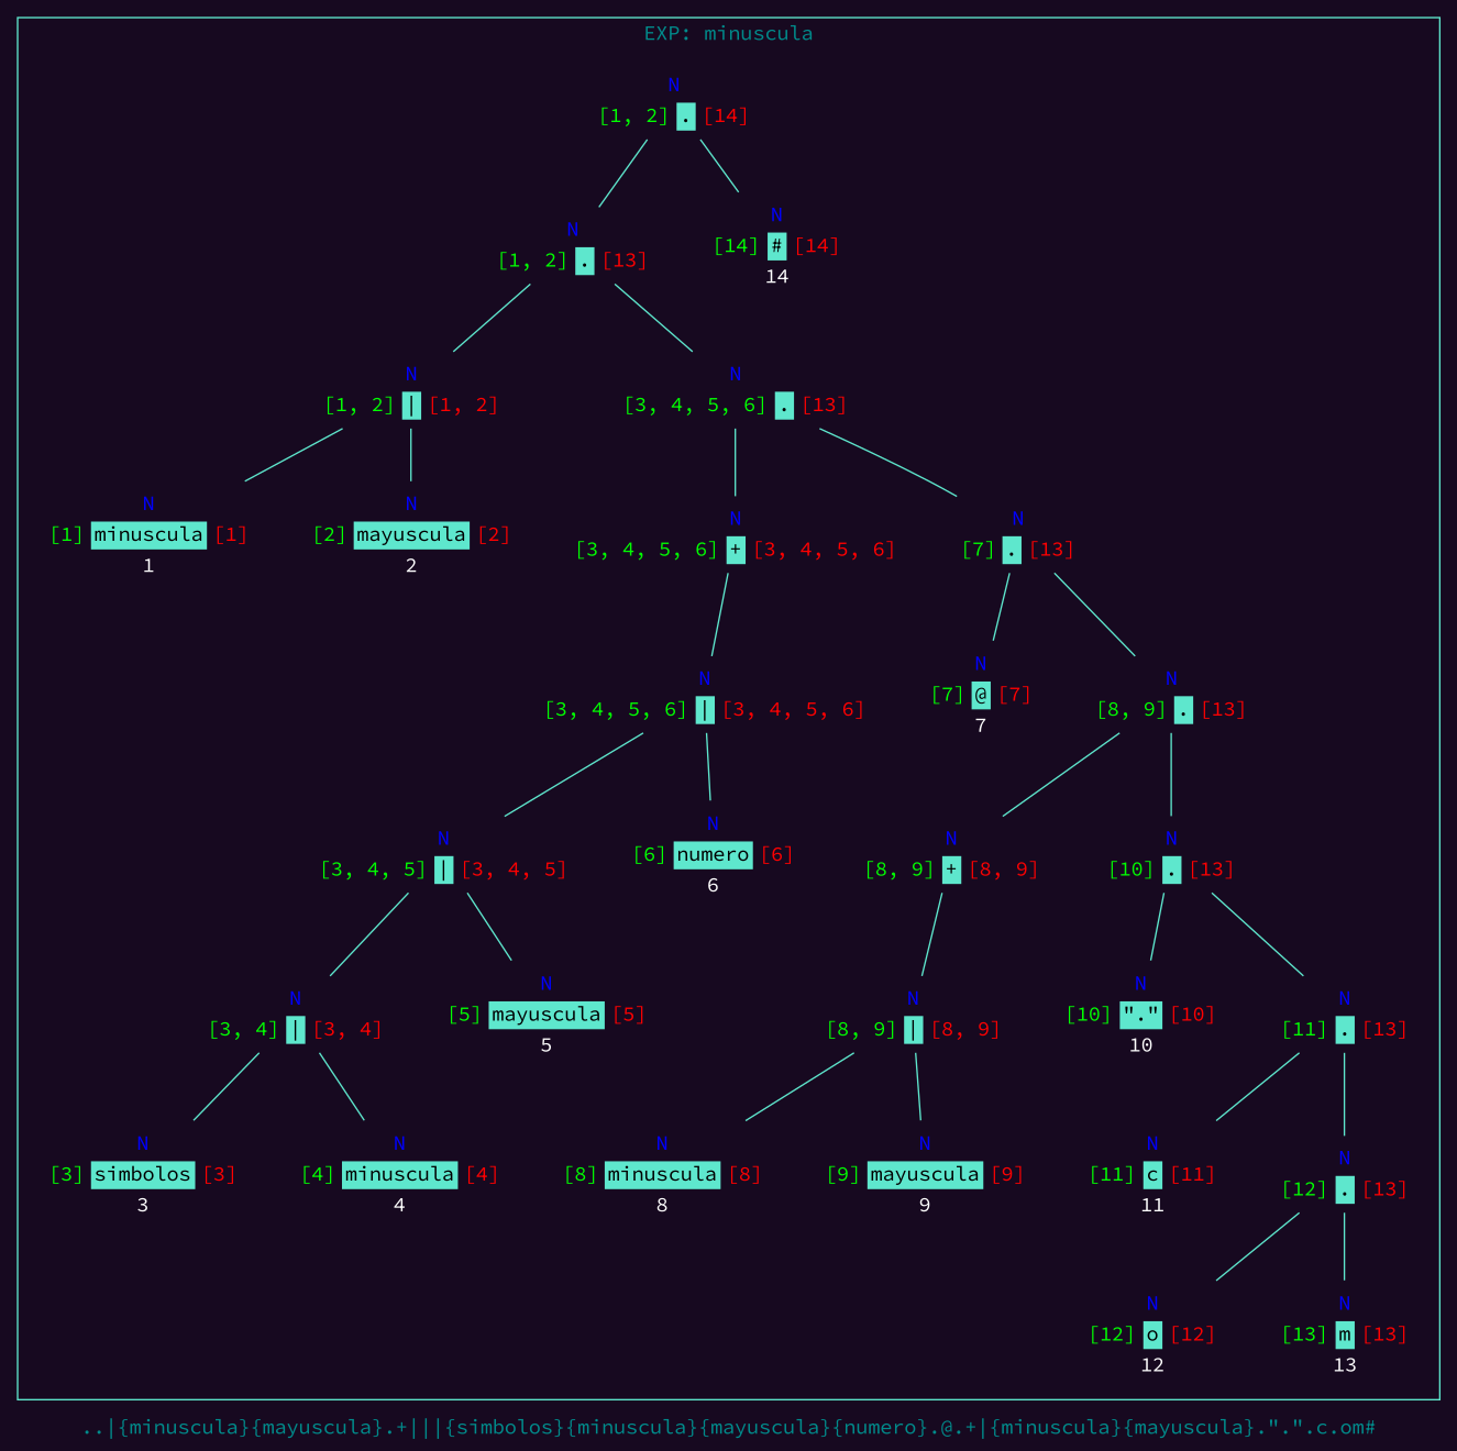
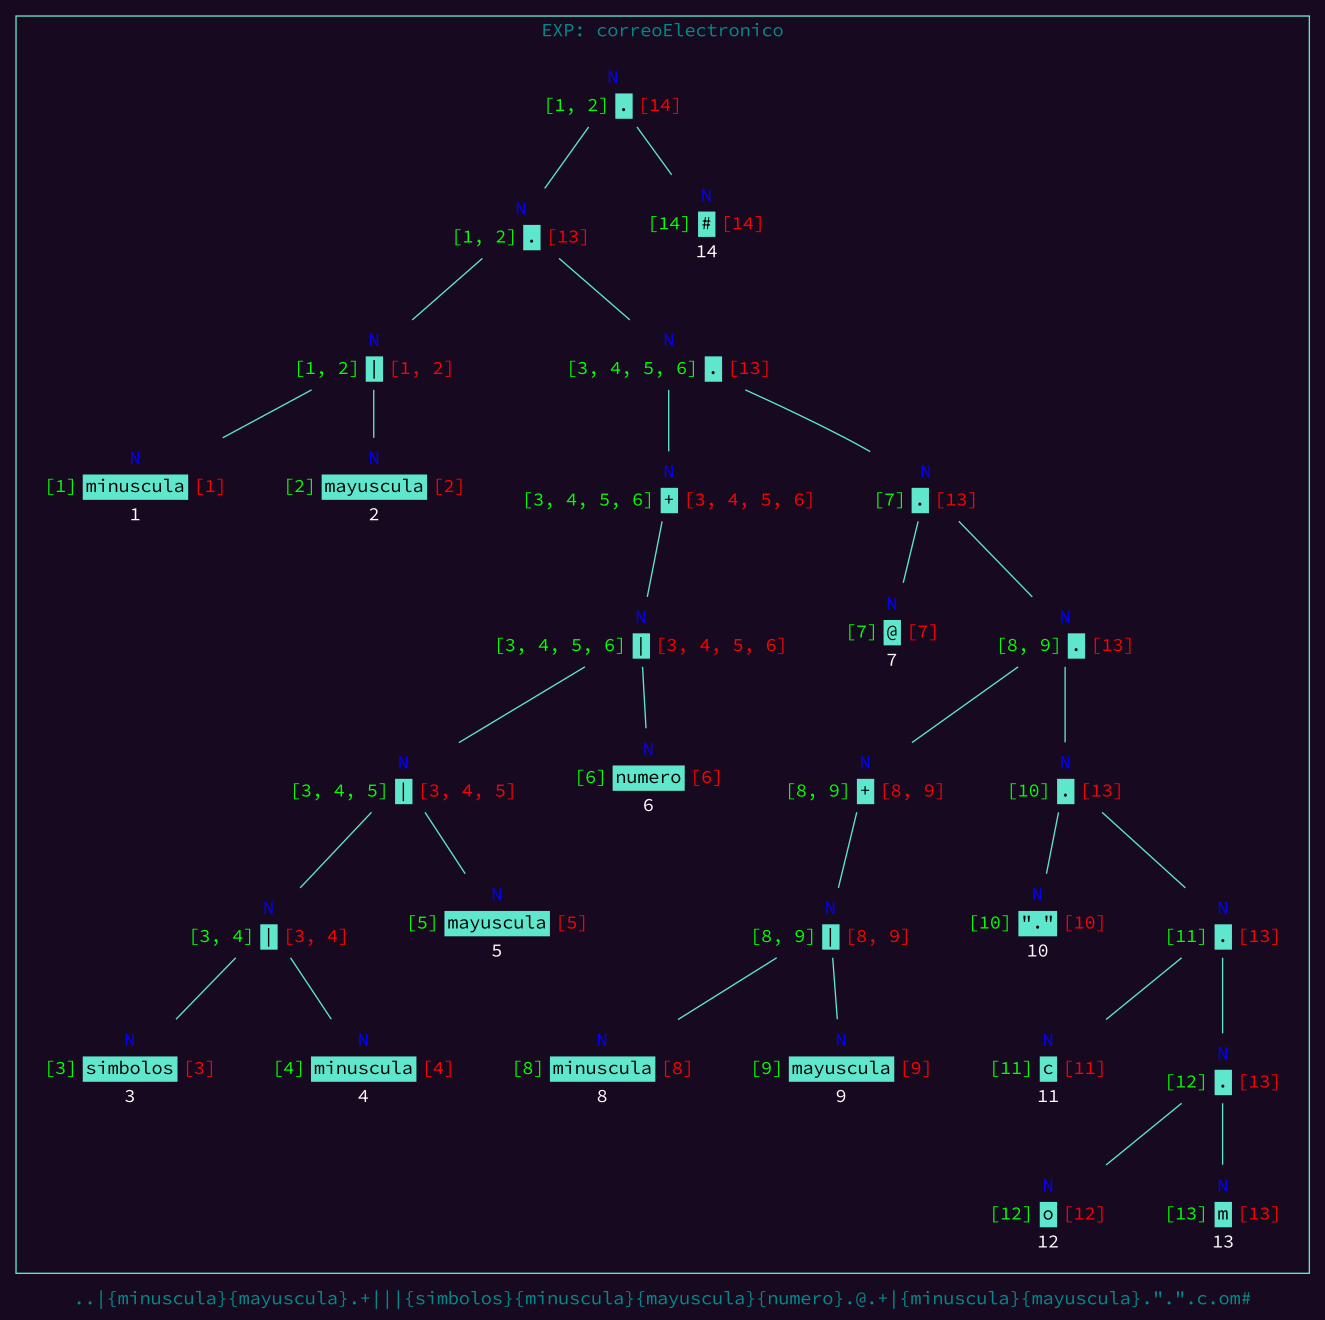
  graph {
    bgcolor="#170920"
    fontcolor=cyan4
    label="..|{minuscula}{mayuscula}.+|||{simbolos}{minuscula}{mayuscula}{numero}.@.+|{minuscula}{mayuscula}.\".\".c.om#"
    fontname="Source Code Pro"
    node [fontname="Source Code Pro" shape=none]
    edge [color="#5ee7cd" fontname="Source Code Pro"]
    n1 [label=<                 <table border="0">                     <tr><td colspan="3"><font color="blue">N</font></td></tr>                     <tr><td><font color="green">[1, 2]</font></td>                     <td bgcolor="#5ee7cd"><font color="black">.</font></td>                     <td ><font color="red">[14]</font></td></tr>                 </table>             >]
    n2 [label=<                 <table border="0">                     <tr><td colspan="3"><font color="blue">N</font></td></tr>                     <tr><td><font color="green">[1, 2]</font></td>                     <td bgcolor="#5ee7cd"><font color="black">.</font></td>                     <td ><font color="red">[13]</font></td></tr>                 </table>             >]
    n3 [label=<                 <table border="0">                     <tr><td colspan="3"><font color="blue">N</font></td></tr>                     <tr><td><font color="green">[14]</font></td>                     <td bgcolor="#5ee7cd"><font color="black">#</font></td>                     <td ><font color="red">[14]</font></td></tr>                     <tr><td colspan="3"><font color="white">14</font></td></tr>                 </table>             >]
    n4 [label=<                 <table border="0">                     <tr><td colspan="3"><font color="blue">N</font></td></tr>                     <tr><td><font color="green">[1, 2]</font></td>                     <td bgcolor="#5ee7cd"><font color="black">|</font></td>                     <td ><font color="red">[1, 2]</font></td></tr>                 </table>             >]
    n5 [label=<                 <table border="0">                     <tr><td colspan="3"><font color="blue">N</font></td></tr>                     <tr><td><font color="green">[3, 4, 5, 6]</font></td>                     <td bgcolor="#5ee7cd"><font color="black">.</font></td>                     <td ><font color="red">[13]</font></td></tr>                 </table>             >]
    n6 [label=<                 <table border="0">                     <tr><td colspan="3"><font color="blue">N</font></td></tr>                     <tr><td><font color="green">[1]</font></td>                     <td bgcolor="#5ee7cd"><font color="black">minuscula</font></td>                     <td ><font color="red">[1]</font></td></tr>                     <tr><td colspan="3"><font color="white">1</font></td></tr>                 </table>             >]
    n7 [label=<                 <table border="0">                     <tr><td colspan="3"><font color="blue">N</font></td></tr>                     <tr><td><font color="green">[2]</font></td>                     <td bgcolor="#5ee7cd"><font color="black">mayuscula</font></td>                     <td ><font color="red">[2]</font></td></tr>                     <tr><td colspan="3"><font color="white">2</font></td></tr>                 </table>             >]
    n8 [label=<                 <table border="0">                     <tr><td colspan="3"><font color="blue">N</font></td></tr>                     <tr><td><font color="green">[3, 4, 5, 6]</font></td>                     <td bgcolor="#5ee7cd"><font color="black">+</font></td>                     <td ><font color="red">[3, 4, 5, 6]</font></td></tr>                 </table>             >]
    n9 [label=<                 <table border="0">                     <tr><td colspan="3"><font color="blue">N</font></td></tr>                     <tr><td><font color="green">[7]</font></td>                     <td bgcolor="#5ee7cd"><font color="black">.</font></td>                     <td ><font color="red">[13]</font></td></tr>                 </table>             >]
    n10 [label=<                 <table border="0">                     <tr><td colspan="3"><font color="blue">N</font></td></tr>                     <tr><td><font color="green">[3, 4, 5, 6]</font></td>                     <td bgcolor="#5ee7cd"><font color="black">|</font></td>                     <td ><font color="red">[3, 4, 5, 6]</font></td></tr>                 </table>             >]
    n11 [label=<                 <table border="0">                     <tr><td colspan="3"><font color="blue">N</font></td></tr>                     <tr><td><font color="green">[7]</font></td>                     <td bgcolor="#5ee7cd"><font color="black">@</font></td>                     <td ><font color="red">[7]</font></td></tr>                     <tr><td colspan="3"><font color="white">7</font></td></tr>                 </table>             >]
    n12 [label=<                 <table border="0">                     <tr><td colspan="3"><font color="blue">N</font></td></tr>                     <tr><td><font color="green">[8, 9]</font></td>                     <td bgcolor="#5ee7cd"><font color="black">.</font></td>                     <td ><font color="red">[13]</font></td></tr>                 </table>             >]
    n13 [label=<                 <table border="0">                     <tr><td colspan="3"><font color="blue">N</font></td></tr>                     <tr><td><font color="green">[3, 4, 5]</font></td>                     <td bgcolor="#5ee7cd"><font color="black">|</font></td>                     <td ><font color="red">[3, 4, 5]</font></td></tr>                 </table>             >]
    n14 [label=<                 <table border="0">                     <tr><td colspan="3"><font color="blue">N</font></td></tr>                     <tr><td><font color="green">[6]</font></td>                     <td bgcolor="#5ee7cd"><font color="black">numero</font></td>                     <td ><font color="red">[6]</font></td></tr>                     <tr><td colspan="3"><font color="white">6</font></td></tr>                 </table>             >]
    n15 [label=<                 <table border="0">                     <tr><td colspan="3"><font color="blue">N</font></td></tr>                     <tr><td><font color="green">[3, 4]</font></td>                     <td bgcolor="#5ee7cd"><font color="black">|</font></td>                     <td ><font color="red">[3, 4]</font></td></tr>                 </table>             >]
    n16 [label=<                 <table border="0">                     <tr><td colspan="3"><font color="blue">N</font></td></tr>                     <tr><td><font color="green">[5]</font></td>                     <td bgcolor="#5ee7cd"><font color="black">mayuscula</font></td>                     <td ><font color="red">[5]</font></td></tr>                     <tr><td colspan="3"><font color="white">5</font></td></tr>                 </table>             >]
    n17 [label=<                 <table border="0">                     <tr><td colspan="3"><font color="blue">N</font></td></tr>                     <tr><td><font color="green">[3]</font></td>                     <td bgcolor="#5ee7cd"><font color="black">simbolos</font></td>                     <td ><font color="red">[3]</font></td></tr>                     <tr><td colspan="3"><font color="white">3</font></td></tr>                 </table>             >]
    n18 [label=<                 <table border="0">                     <tr><td colspan="3"><font color="blue">N</font></td></tr>                     <tr><td><font color="green">[4]</font></td>                     <td bgcolor="#5ee7cd"><font color="black">minuscula</font></td>                     <td ><font color="red">[4]</font></td></tr>                     <tr><td colspan="3"><font color="white">4</font></td></tr>                 </table>             >]
    n19 [label=<                 <table border="0">                     <tr><td colspan="3"><font color="blue">N</font></td></tr>                     <tr><td><font color="green">[8, 9]</font></td>                     <td bgcolor="#5ee7cd"><font color="black">+</font></td>                     <td ><font color="red">[8, 9]</font></td></tr>                 </table>             >]
    n20 [label=<                 <table border="0">                     <tr><td colspan="3"><font color="blue">N</font></td></tr>                     <tr><td><font color="green">[10]</font></td>                     <td bgcolor="#5ee7cd"><font color="black">.</font></td>                     <td ><font color="red">[13]</font></td></tr>                 </table>             >]
    n21 [label=<                 <table border="0">                     <tr><td colspan="3"><font color="blue">N</font></td></tr>                     <tr><td><font color="green">[8, 9]</font></td>                     <td bgcolor="#5ee7cd"><font color="black">|</font></td>                     <td ><font color="red">[8, 9]</font></td></tr>                 </table>             >]
    n22 [label=<                 <table border="0">                     <tr><td colspan="3"><font color="blue">N</font></td></tr>                     <tr><td><font color="green">[10]</font></td>                     <td bgcolor="#5ee7cd"><font color="black">"."</font></td>                     <td ><font color="red">[10]</font></td></tr>                     <tr><td colspan="3"><font color="white">10</font></td></tr>                 </table>             >]
    n23 [label=<                 <table border="0">                     <tr><td colspan="3"><font color="blue">N</font></td></tr>                     <tr><td><font color="green">[11]</font></td>                     <td bgcolor="#5ee7cd"><font color="black">.</font></td>                     <td ><font color="red">[13]</font></td></tr>                 </table>             >]
    n24 [label=<                 <table border="0">                     <tr><td colspan="3"><font color="blue">N</font></td></tr>                     <tr><td><font color="green">[8]</font></td>                     <td bgcolor="#5ee7cd"><font color="black">minuscula</font></td>                     <td ><font color="red">[8]</font></td></tr>                     <tr><td colspan="3"><font color="white">8</font></td></tr>                 </table>             >]
    n25 [label=<                 <table border="0">                     <tr><td colspan="3"><font color="blue">N</font></td></tr>                     <tr><td><font color="green">[9]</font></td>                     <td bgcolor="#5ee7cd"><font color="black">mayuscula</font></td>                     <td ><font color="red">[9]</font></td></tr>                     <tr><td colspan="3"><font color="white">9</font></td></tr>                 </table>             >]
    n26 [label=<                 <table border="0">                     <tr><td colspan="3"><font color="blue">N</font></td></tr>                     <tr><td><font color="green">[11]</font></td>                     <td bgcolor="#5ee7cd"><font color="black">c</font></td>                     <td ><font color="red">[11]</font></td></tr>                     <tr><td colspan="3"><font color="white">11</font></td></tr>                 </table>             >]
    n27 [label=<                 <table border="0">                     <tr><td colspan="3"><font color="blue">N</font></td></tr>                     <tr><td><font color="green">[12]</font></td>                     <td bgcolor="#5ee7cd"><font color="black">.</font></td>                     <td ><font color="red">[13]</font></td></tr>                 </table>             >]
    n28 [label=<                 <table border="0">                     <tr><td colspan="3"><font color="blue">N</font></td></tr>                     <tr><td><font color="green">[12]</font></td>                     <td bgcolor="#5ee7cd"><font color="black">o</font></td>                     <td ><font color="red">[12]</font></td></tr>                     <tr><td colspan="3"><font color="white">12</font></td></tr>                 </table>             >]
    n29 [label=<                 <table border="0">                     <tr><td colspan="3"><font color="blue">N</font></td></tr>                     <tr><td><font color="green">[13]</font></td>                     <td bgcolor="#5ee7cd"><font color="black">m</font></td>                     <td ><font color="red">[13]</font></td></tr>                     <tr><td colspan="3"><font color="white">13</font></td></tr>                 </table>             >]
    subgraph cluster_1 {
      color="#5ee7cd"
-     label="EXP: minuscula"
+     label="EXP: correoElectronico"
      n1
      n2
      n3
      n4
      n5
      n6
      n7
      n8
      n9
      n10
      n11
      n12
      n13
      n14
      n15
      n16
      n17
      n18
      n19
      n20
      n21
      n22
      n23
      n24
      n25
      n26
      n27
      n28
      n29
    }
    n1 -- n2
    n1 -- n3
    n2 -- n4
    n2 -- n5
    n4 -- n6
    n4 -- n7
    n5 -- n8
    n5 -- n9
    n8 -- n10
    n9 -- n11
    n9 -- n12
    n10 -- n13
    n10 -- n14
    n12 -- n19
    n12 -- n20
    n13 -- n15
    n13 -- n16
    n15 -- n17
    n15 -- n18
    n19 -- n21
    n20 -- n22
    n20 -- n23
    n21 -- n24
    n21 -- n25
    n23 -- n26
    n23 -- n27
    n27 -- n28
    n27 -- n29
  }
